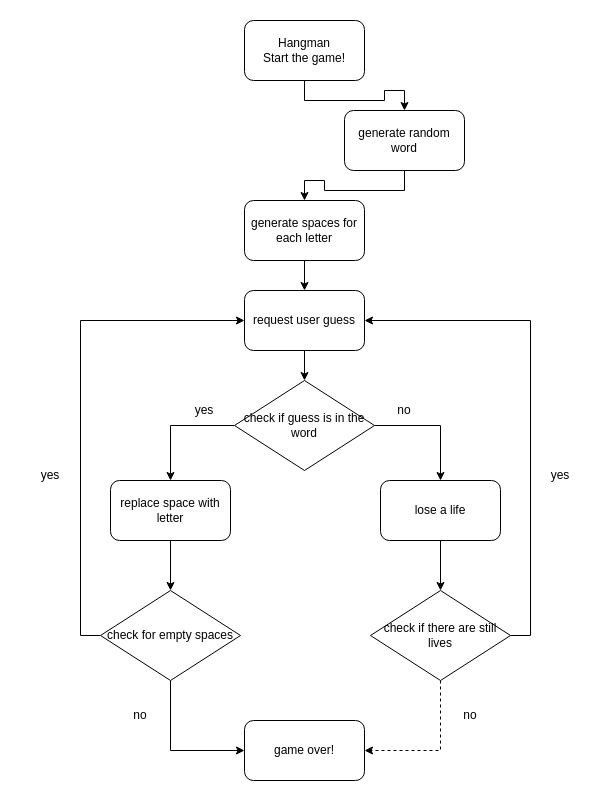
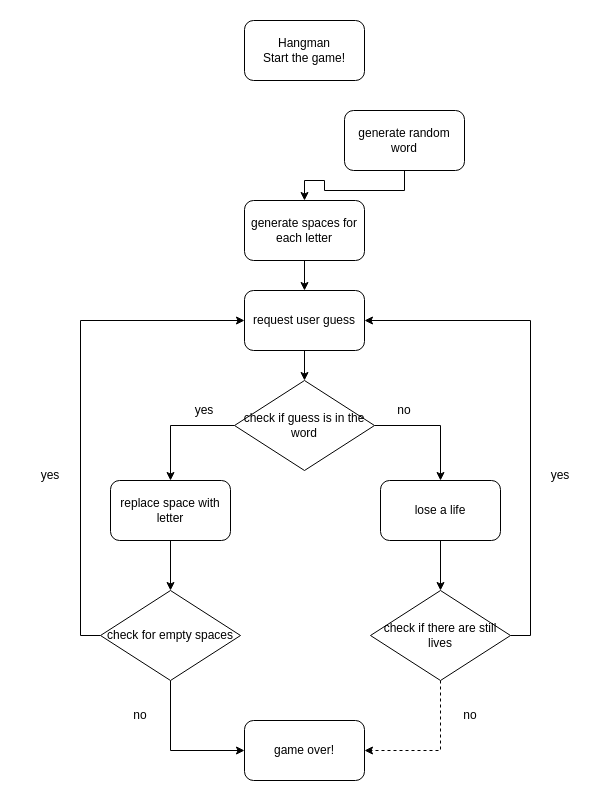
  <mxCell id="0" />
  <mxCell id="1" parent="0" />
- <mxCell id="2" value="" style="edgeStyle=orthogonalEdgeStyle;rounded=0;orthogonalLoop=1;jettySize=auto;html=1;" parent="1" source="3" target="5" edge="1"><mxGeometry relative="1" as="geometry" /></mxCell>
  <mxCell id="3" value="Hangman&lt;br&gt;Start the game!" style="rounded=1;whiteSpace=wrap;html=1;" parent="1" vertex="1"><mxGeometry x="244" y="20" width="120" height="60" as="geometry" /></mxCell>
  <mxCell id="4" value="" style="edgeStyle=orthogonalEdgeStyle;rounded=0;orthogonalLoop=1;jettySize=auto;html=1;" edge="1" parent="1" source="5" target="18"><mxGeometry relative="1" as="geometry" /></mxCell>
  <mxCell id="5" value="generate random word" style="rounded=1;whiteSpace=wrap;html=1;" parent="1" vertex="1"><mxGeometry x="344" y="110" width="120" height="60" as="geometry" /></mxCell>
  <mxCell id="6" value="" style="edgeStyle=orthogonalEdgeStyle;rounded=0;orthogonalLoop=1;jettySize=auto;html=1;" edge="1" parent="1" source="8" target="10"><mxGeometry relative="1" as="geometry" /></mxCell>
  <mxCell id="7" value="" style="edgeStyle=orthogonalEdgeStyle;rounded=0;orthogonalLoop=1;jettySize=auto;html=1;" edge="1" parent="1" source="8" target="12"><mxGeometry relative="1" as="geometry" /></mxCell>
  <mxCell id="8" value="check if guess is in the word" style="rhombus;whiteSpace=wrap;html=1;" parent="1" vertex="1"><mxGeometry x="234" y="380" width="140" height="90" as="geometry" /></mxCell>
  <mxCell id="9" value="" style="edgeStyle=orthogonalEdgeStyle;rounded=0;orthogonalLoop=1;jettySize=auto;html=1;" edge="1" parent="1" source="10" target="26"><mxGeometry relative="1" as="geometry" /></mxCell>
  <mxCell id="10" value="lose a life" style="rounded=1;whiteSpace=wrap;html=1;" parent="1" vertex="1"><mxGeometry x="380" y="480" width="120" height="60" as="geometry" /></mxCell>
  <mxCell id="11" value="" style="edgeStyle=orthogonalEdgeStyle;rounded=0;orthogonalLoop=1;jettySize=auto;html=1;" edge="1" parent="1" source="12" target="23"><mxGeometry relative="1" as="geometry" /></mxCell>
  <mxCell id="12" value="replace space with letter" style="rounded=1;whiteSpace=wrap;html=1;" parent="1" vertex="1"><mxGeometry x="110" y="480" width="120" height="60" as="geometry" /></mxCell>
  <mxCell id="13" value="no" style="text;html=1;strokeColor=none;fillColor=none;align=center;verticalAlign=middle;whiteSpace=wrap;rounded=0;" parent="1" vertex="1"><mxGeometry x="374" y="395" width="60" height="30" as="geometry" /></mxCell>
  <mxCell id="14" value="yes" style="text;html=1;strokeColor=none;fillColor=none;align=center;verticalAlign=middle;whiteSpace=wrap;rounded=0;" parent="1" vertex="1"><mxGeometry x="174" y="395" width="60" height="30" as="geometry" /></mxCell>
  <mxCell id="15" value="game over!" style="rounded=1;whiteSpace=wrap;html=1;" parent="1" vertex="1"><mxGeometry x="244" y="720" width="120" height="60" as="geometry" /></mxCell>
  <mxCell id="16" value="no" style="text;html=1;strokeColor=none;fillColor=none;align=center;verticalAlign=middle;whiteSpace=wrap;rounded=0;" parent="1" vertex="1"><mxGeometry x="440" y="700" width="60" height="30" as="geometry" /></mxCell>
  <mxCell id="17" value="" style="edgeStyle=orthogonalEdgeStyle;rounded=0;orthogonalLoop=1;jettySize=auto;html=1;" edge="1" parent="1" source="18" target="20"><mxGeometry relative="1" as="geometry" /></mxCell>
  <mxCell id="18" value="generate spaces for each letter" style="rounded=1;whiteSpace=wrap;html=1;" vertex="1" parent="1"><mxGeometry x="244" y="200" width="120" height="60" as="geometry" /></mxCell>
  <mxCell id="19" value="" style="edgeStyle=orthogonalEdgeStyle;rounded=0;orthogonalLoop=1;jettySize=auto;html=1;" edge="1" parent="1" source="20" target="8"><mxGeometry relative="1" as="geometry" /></mxCell>
  <mxCell id="20" value="request user guess" style="rounded=1;whiteSpace=wrap;html=1;" vertex="1" parent="1"><mxGeometry x="244" y="290" width="120" height="60" as="geometry" /></mxCell>
  <mxCell id="21" style="edgeStyle=orthogonalEdgeStyle;rounded=0;orthogonalLoop=1;jettySize=auto;html=1;entryX=0;entryY=0.5;entryDx=0;entryDy=0;exitX=0.5;exitY=1;exitDx=0;exitDy=0;" edge="1" parent="1" source="23" target="15"><mxGeometry relative="1" as="geometry" /></mxCell>
  <mxCell id="22" style="edgeStyle=orthogonalEdgeStyle;rounded=0;orthogonalLoop=1;jettySize=auto;html=1;entryX=0;entryY=0.5;entryDx=0;entryDy=0;exitX=0;exitY=0.5;exitDx=0;exitDy=0;" edge="1" parent="1" source="23" target="20"><mxGeometry relative="1" as="geometry" /></mxCell>
  <mxCell id="23" value="check for empty spaces" style="rhombus;whiteSpace=wrap;html=1;" vertex="1" parent="1"><mxGeometry x="100" y="590" width="140" height="90" as="geometry" /></mxCell>
  <mxCell id="24" value="" style="edgeStyle=orthogonalEdgeStyle;rounded=0;orthogonalLoop=1;jettySize=auto;html=1;entryX=1;entryY=0.5;entryDx=0;entryDy=0;exitX=0.5;exitY=1;exitDx=0;exitDy=0;dashed=1;" edge="1" parent="1" source="26" target="15"><mxGeometry relative="1" as="geometry" /></mxCell>
  <mxCell id="25" style="edgeStyle=orthogonalEdgeStyle;rounded=0;orthogonalLoop=1;jettySize=auto;html=1;entryX=1;entryY=0.5;entryDx=0;entryDy=0;exitX=1;exitY=0.5;exitDx=0;exitDy=0;" edge="1" parent="1" source="26" target="20"><mxGeometry relative="1" as="geometry" /></mxCell>
  <mxCell id="26" value="check if there are still lives" style="rhombus;whiteSpace=wrap;html=1;" vertex="1" parent="1"><mxGeometry x="370" y="590" width="140" height="90" as="geometry" /></mxCell>
  <mxCell id="27" value="yes" style="text;html=1;strokeColor=none;fillColor=none;align=center;verticalAlign=middle;whiteSpace=wrap;rounded=0;" vertex="1" parent="1"><mxGeometry x="20" y="460" width="60" height="30" as="geometry" /></mxCell>
  <mxCell id="28" value="yes" style="text;html=1;strokeColor=none;fillColor=none;align=center;verticalAlign=middle;whiteSpace=wrap;rounded=0;" vertex="1" parent="1"><mxGeometry x="530" y="460" width="60" height="30" as="geometry" /></mxCell>
  <mxCell id="29" value="no" style="text;html=1;strokeColor=none;fillColor=none;align=center;verticalAlign=middle;whiteSpace=wrap;rounded=0;" vertex="1" parent="1"><mxGeometry x="110" y="700" width="60" height="30" as="geometry" /></mxCell>
